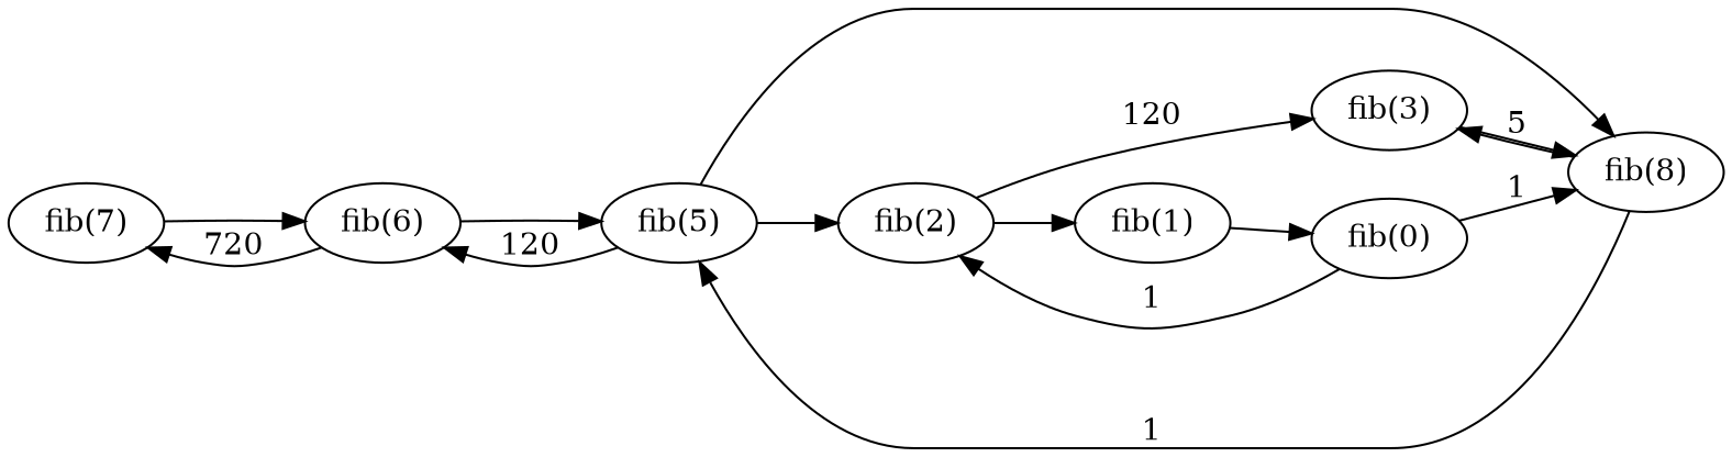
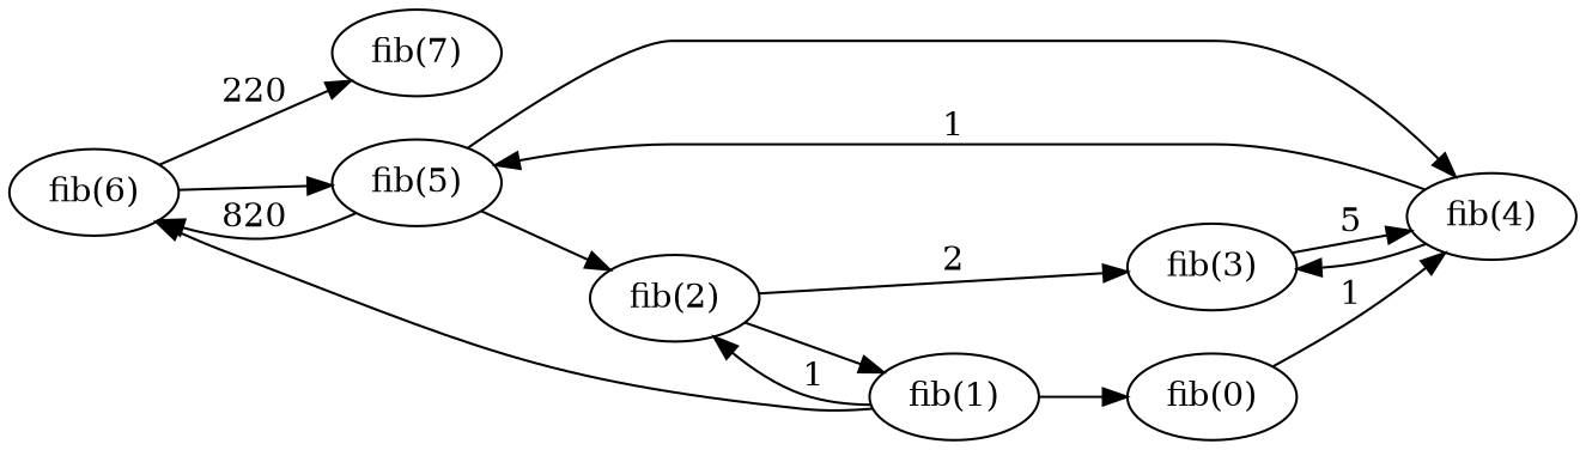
  digraph {
    rankdir=LR
    n1 [label="fib(7)"]
    n2 [label="fib(6)"]
    n3 [label="fib(5)"]
-   n4 [label="fib(8)"]
+   n4 [label="fib(4)"]
    n5 [label="fib(2)"]
    n6 [label="fib(3)"]
    n7 [label="fib(1)"]
    n8 [label="fib(0)"]
-   n1 -> n2
-   n2 -> n1 [label=720]
+   n7 -> n2
+   n2 -> n1 [label=220]
    n2 -> n3
-   n3 -> n2 [label=120]
+   n3 -> n2 [label=820]
    n3 -> n4
    n3 -> n5
    n4 -> n3 [label=1]
    n4 -> n6
-   n5 -> n6 [label=120]
+   n5 -> n6 [label=2]
    n5 -> n7
    n6 -> n4 [label=5]
-   n8 -> n5 [label=1]
+   n7 -> n5 [label=1]
    n7 -> n8
    n8 -> n4 [label=1]
  }
